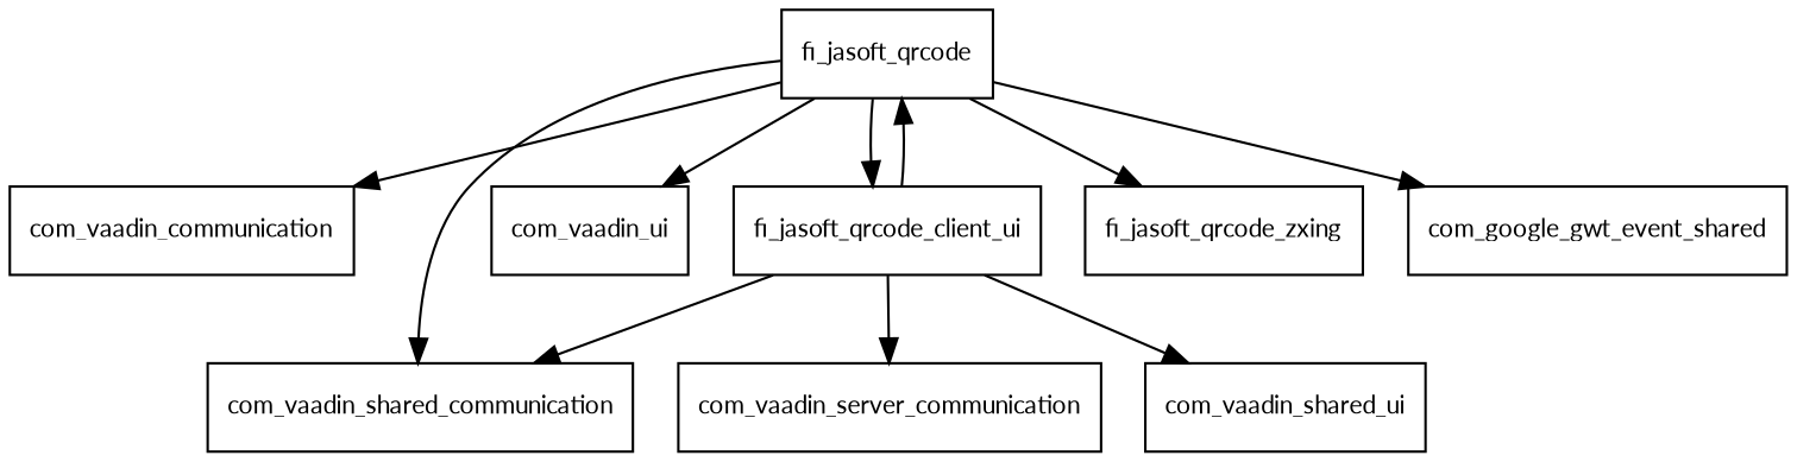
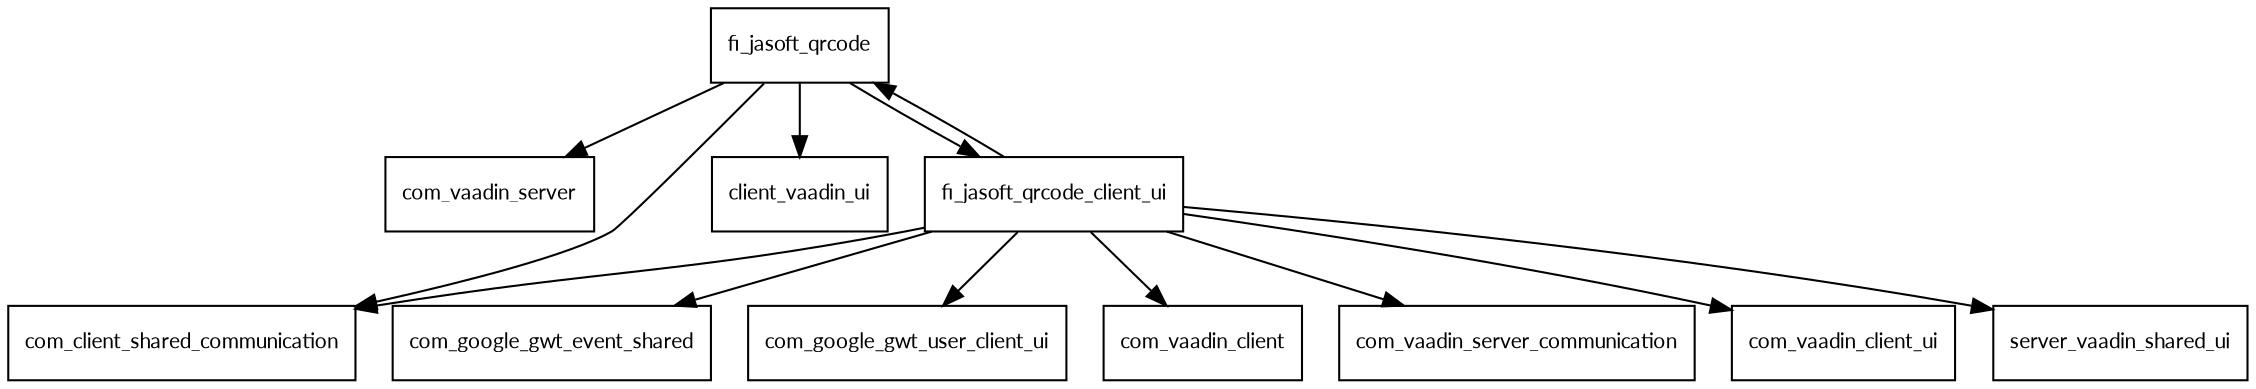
  digraph {
    fontname=Lato
    node [fontname=Lato fontsize=10.0 shape=box]
    edge [fontname=Lato]
    fi_jasoft_qrcode
-   com_vaadin_server [label=com_vaadin_communication]
-   com_vaadin_shared_communication
-   com_vaadin_ui
+   com_vaadin_server
+   com_vaadin_shared_communication [label=com_client_shared_communication]
+   com_vaadin_ui [label=client_vaadin_ui]
    fi_jasoft_qrcode_client_ui
-   fi_jasoft_qrcode_zxing
    com_google_gwt_event_shared
+   com_google_gwt_user_client_ui
+   com_vaadin_client
    n10 [label=com_vaadin_server_communication]
-   com_vaadin_shared_ui
+   com_vaadin_client_ui
+   com_vaadin_shared_ui [label=server_vaadin_shared_ui]
    fi_jasoft_qrcode -> com_vaadin_server
    fi_jasoft_qrcode -> com_vaadin_shared_communication
    fi_jasoft_qrcode -> com_vaadin_ui
    fi_jasoft_qrcode -> fi_jasoft_qrcode_client_ui
-   fi_jasoft_qrcode -> fi_jasoft_qrcode_zxing
    fi_jasoft_qrcode_client_ui -> fi_jasoft_qrcode
    fi_jasoft_qrcode_client_ui -> com_vaadin_shared_communication
-   fi_jasoft_qrcode -> com_google_gwt_event_shared
+   fi_jasoft_qrcode_client_ui -> com_google_gwt_event_shared
+   fi_jasoft_qrcode_client_ui -> com_google_gwt_user_client_ui
+   fi_jasoft_qrcode_client_ui -> com_vaadin_client
    fi_jasoft_qrcode_client_ui -> n10
+   fi_jasoft_qrcode_client_ui -> com_vaadin_client_ui
    fi_jasoft_qrcode_client_ui -> com_vaadin_shared_ui
  }
